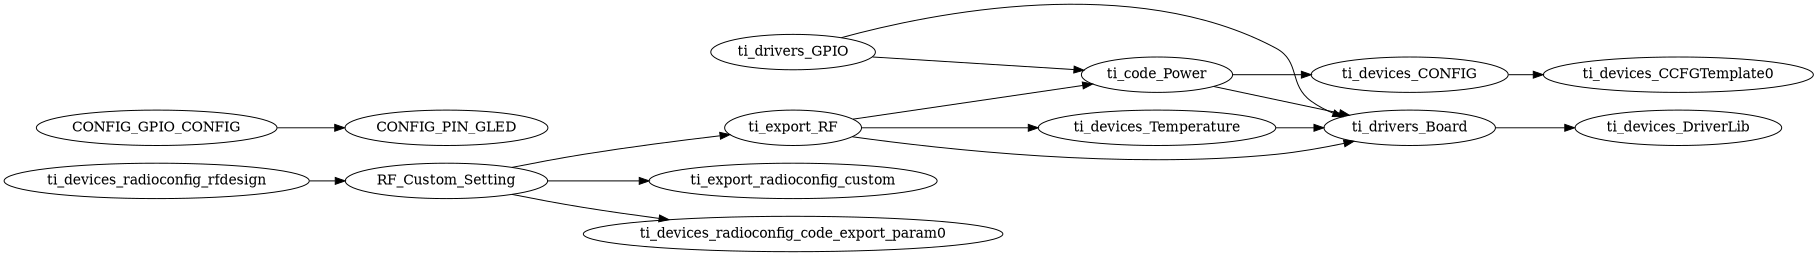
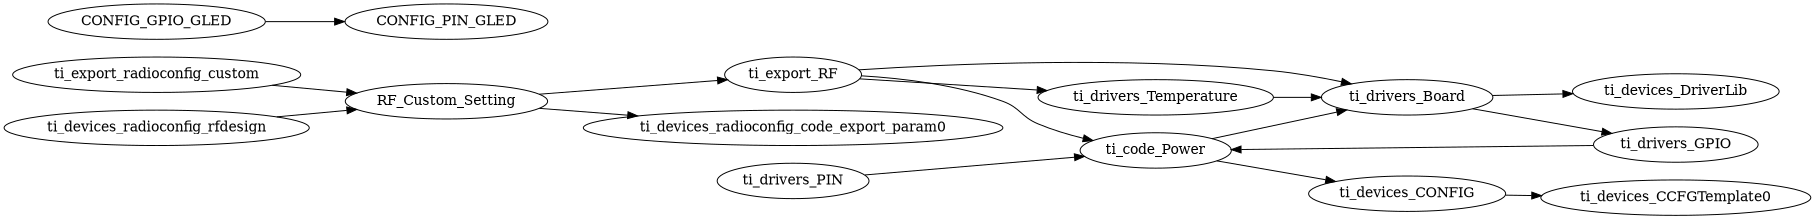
  digraph {
    rankdir=LR
    n1 [label=ti_devices_CONFIG]
    ti_devices_CCFGTemplate0
    n3 [label=ti_export_radioconfig_custom]
    RF_Custom_Setting
    n5 [label=ti_export_RF]
    ti_devices_radioconfig_code_export_param0
    ti_drivers_Board
    n8 [label=ti_code_Power]
-   ti_drivers_Temperature [label=ti_devices_Temperature]
+   ti_drivers_Temperature
    ti_devices_radioconfig_rfdesign
    ti_devices_DriverLib
    ti_drivers_GPIO
-   CONFIG_GPIO_GLED [label=CONFIG_GPIO_CONFIG]
+   CONFIG_GPIO_GLED
    CONFIG_PIN_GLED
+   ti_drivers_PIN
    n1 -> ti_devices_CCFGTemplate0
-   RF_Custom_Setting -> n3
+   n3 -> RF_Custom_Setting
    RF_Custom_Setting -> n5
    RF_Custom_Setting -> ti_devices_radioconfig_code_export_param0
    n5 -> ti_drivers_Board
    n5 -> n8
    n5 -> ti_drivers_Temperature
    ti_drivers_Board -> ti_devices_DriverLib
    n8 -> n1
    n8 -> ti_drivers_Board
    ti_drivers_Temperature -> ti_drivers_Board
    ti_devices_radioconfig_rfdesign -> RF_Custom_Setting
-   ti_drivers_GPIO -> ti_drivers_Board
+   ti_drivers_Board -> ti_drivers_GPIO
    ti_drivers_GPIO -> n8
    CONFIG_GPIO_GLED -> CONFIG_PIN_GLED
+   ti_drivers_PIN -> n8
  }
